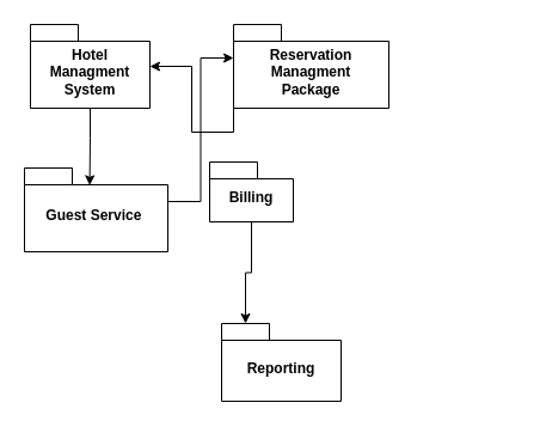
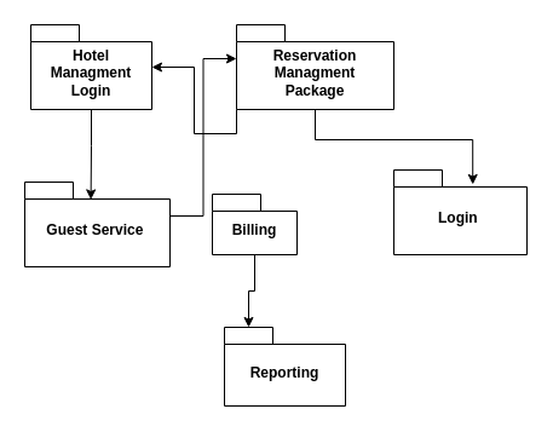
  <mxCell id="0" />
  <mxCell id="1" parent="0" />
- <mxCell id="2" value="Hotel Managment System" style="shape=folder;fontStyle=1;spacingTop=10;tabWidth=40;tabHeight=14;tabPosition=left;html=1;whiteSpace=wrap;" vertex="1" parent="1"><mxGeometry x="25" y="20" width="100" height="70" as="geometry" /></mxCell>
+ <mxCell id="2" value="Hotel Managment Login" style="shape=folder;fontStyle=1;spacingTop=10;tabWidth=40;tabHeight=14;tabPosition=left;html=1;whiteSpace=wrap;" vertex="1" parent="1"><mxGeometry x="25" y="20" width="100" height="70" as="geometry" /></mxCell>
  <mxCell id="3" value="Reservation&lt;br&gt;Managment&lt;br&gt;Package" style="shape=folder;fontStyle=1;spacingTop=10;tabWidth=40;tabHeight=14;tabPosition=left;html=1;whiteSpace=wrap;" vertex="1" parent="1"><mxGeometry x="195" y="20" width="130" height="70" as="geometry" /></mxCell>
- <mxCell id="4" value="Guest Service&amp;nbsp;" style="shape=folder;fontStyle=1;spacingTop=10;tabWidth=40;tabHeight=14;tabPosition=left;html=1;whiteSpace=wrap;" vertex="1" parent="1"><mxGeometry x="20" y="140" width="120" height="70" as="geometry" /></mxCell>
- <mxCell id="5" value="Billing" style="shape=folder;fontStyle=1;spacingTop=10;tabWidth=40;tabHeight=14;tabPosition=left;html=1;whiteSpace=wrap;" vertex="1" parent="1"><mxGeometry x="175" y="135" width="70" height="50" as="geometry" /></mxCell>
+ <mxCell id="4" value="Guest Service&amp;nbsp;" style="shape=folder;fontStyle=1;spacingTop=10;tabWidth=40;tabHeight=14;tabPosition=left;html=1;whiteSpace=wrap;" vertex="1" parent="1"><mxGeometry x="20" y="150" width="120" height="70" as="geometry" /></mxCell>
+ <mxCell id="5" value="Billing" style="shape=folder;fontStyle=1;spacingTop=10;tabWidth=40;tabHeight=14;tabPosition=left;html=1;whiteSpace=wrap;" vertex="1" parent="1"><mxGeometry x="175" y="160" width="70" height="50" as="geometry" /></mxCell>
  <mxCell id="6" value="Reporting" style="shape=folder;fontStyle=1;spacingTop=10;tabWidth=40;tabHeight=14;tabPosition=left;html=1;whiteSpace=wrap;" vertex="1" parent="1"><mxGeometry x="185" y="270" width="100" height="65" as="geometry" /></mxCell>
+ <mxCell id="7" value="Login&amp;nbsp;" style="shape=folder;fontStyle=1;spacingTop=10;tabWidth=40;tabHeight=14;tabPosition=left;html=1;whiteSpace=wrap;" vertex="1" parent="1"><mxGeometry x="325" y="140" width="110" height="70" as="geometry" /></mxCell>
+ <mxCell id="8" style="edgeStyle=orthogonalEdgeStyle;rounded=0;orthogonalLoop=1;jettySize=auto;html=1;exitX=0.5;exitY=1;exitDx=0;exitDy=0;exitPerimeter=0;entryX=0.593;entryY=0.171;entryDx=0;entryDy=0;entryPerimeter=0;" edge="1" parent="1" source="3" target="7"><mxGeometry relative="1" as="geometry" /></mxCell>
  <mxCell id="9" style="edgeStyle=orthogonalEdgeStyle;rounded=0;orthogonalLoop=1;jettySize=auto;html=1;exitX=0;exitY=0;exitDx=0;exitDy=70;exitPerimeter=0;" edge="1" parent="1" source="3" target="2"><mxGeometry relative="1" as="geometry" /></mxCell>
  <mxCell id="10" style="edgeStyle=orthogonalEdgeStyle;rounded=0;orthogonalLoop=1;jettySize=auto;html=1;exitX=0.5;exitY=1;exitDx=0;exitDy=0;exitPerimeter=0;entryX=0;entryY=0;entryDx=20;entryDy=0;entryPerimeter=0;" edge="1" parent="1" source="5" target="6"><mxGeometry relative="1" as="geometry" /></mxCell>
  <mxCell id="11" style="edgeStyle=orthogonalEdgeStyle;rounded=0;orthogonalLoop=1;jettySize=auto;html=1;exitX=0.5;exitY=1;exitDx=0;exitDy=0;exitPerimeter=0;entryX=0.455;entryY=0.206;entryDx=0;entryDy=0;entryPerimeter=0;" edge="1" parent="1" source="2" target="4"><mxGeometry relative="1" as="geometry" /></mxCell>
  <mxCell id="12" style="edgeStyle=orthogonalEdgeStyle;rounded=0;orthogonalLoop=1;jettySize=auto;html=1;exitX=0;exitY=0;exitDx=120;exitDy=28;exitPerimeter=0;entryX=0;entryY=0;entryDx=0;entryDy=28;entryPerimeter=0;" edge="1" parent="1" source="4" target="3"><mxGeometry relative="1" as="geometry" /></mxCell>
